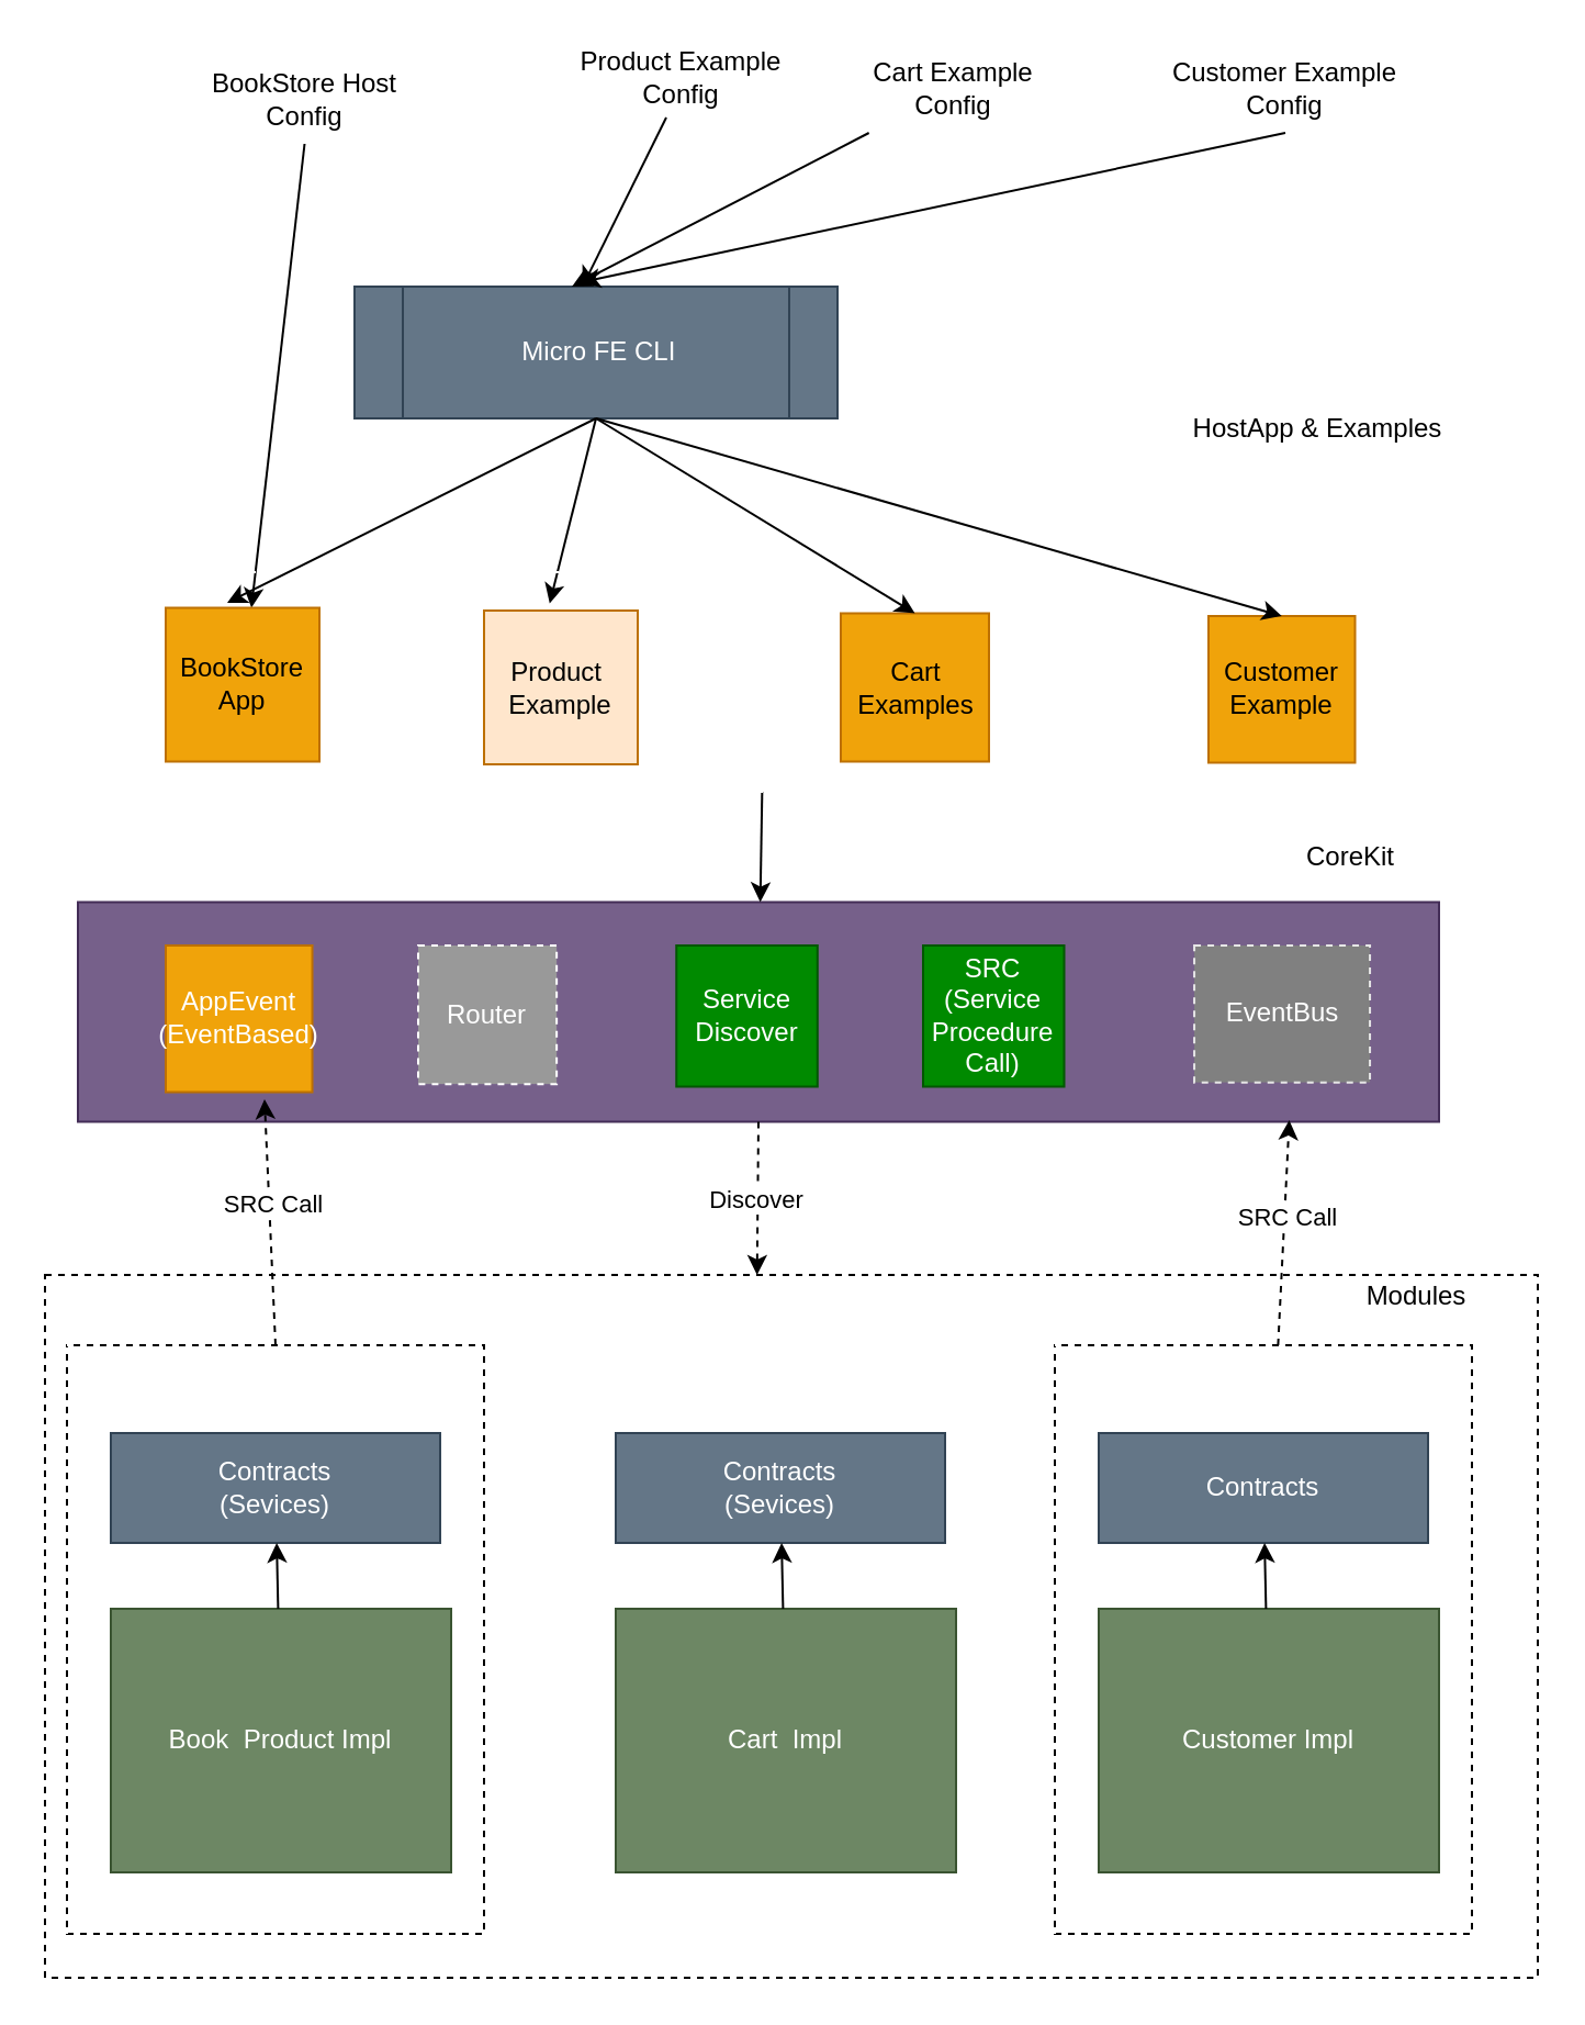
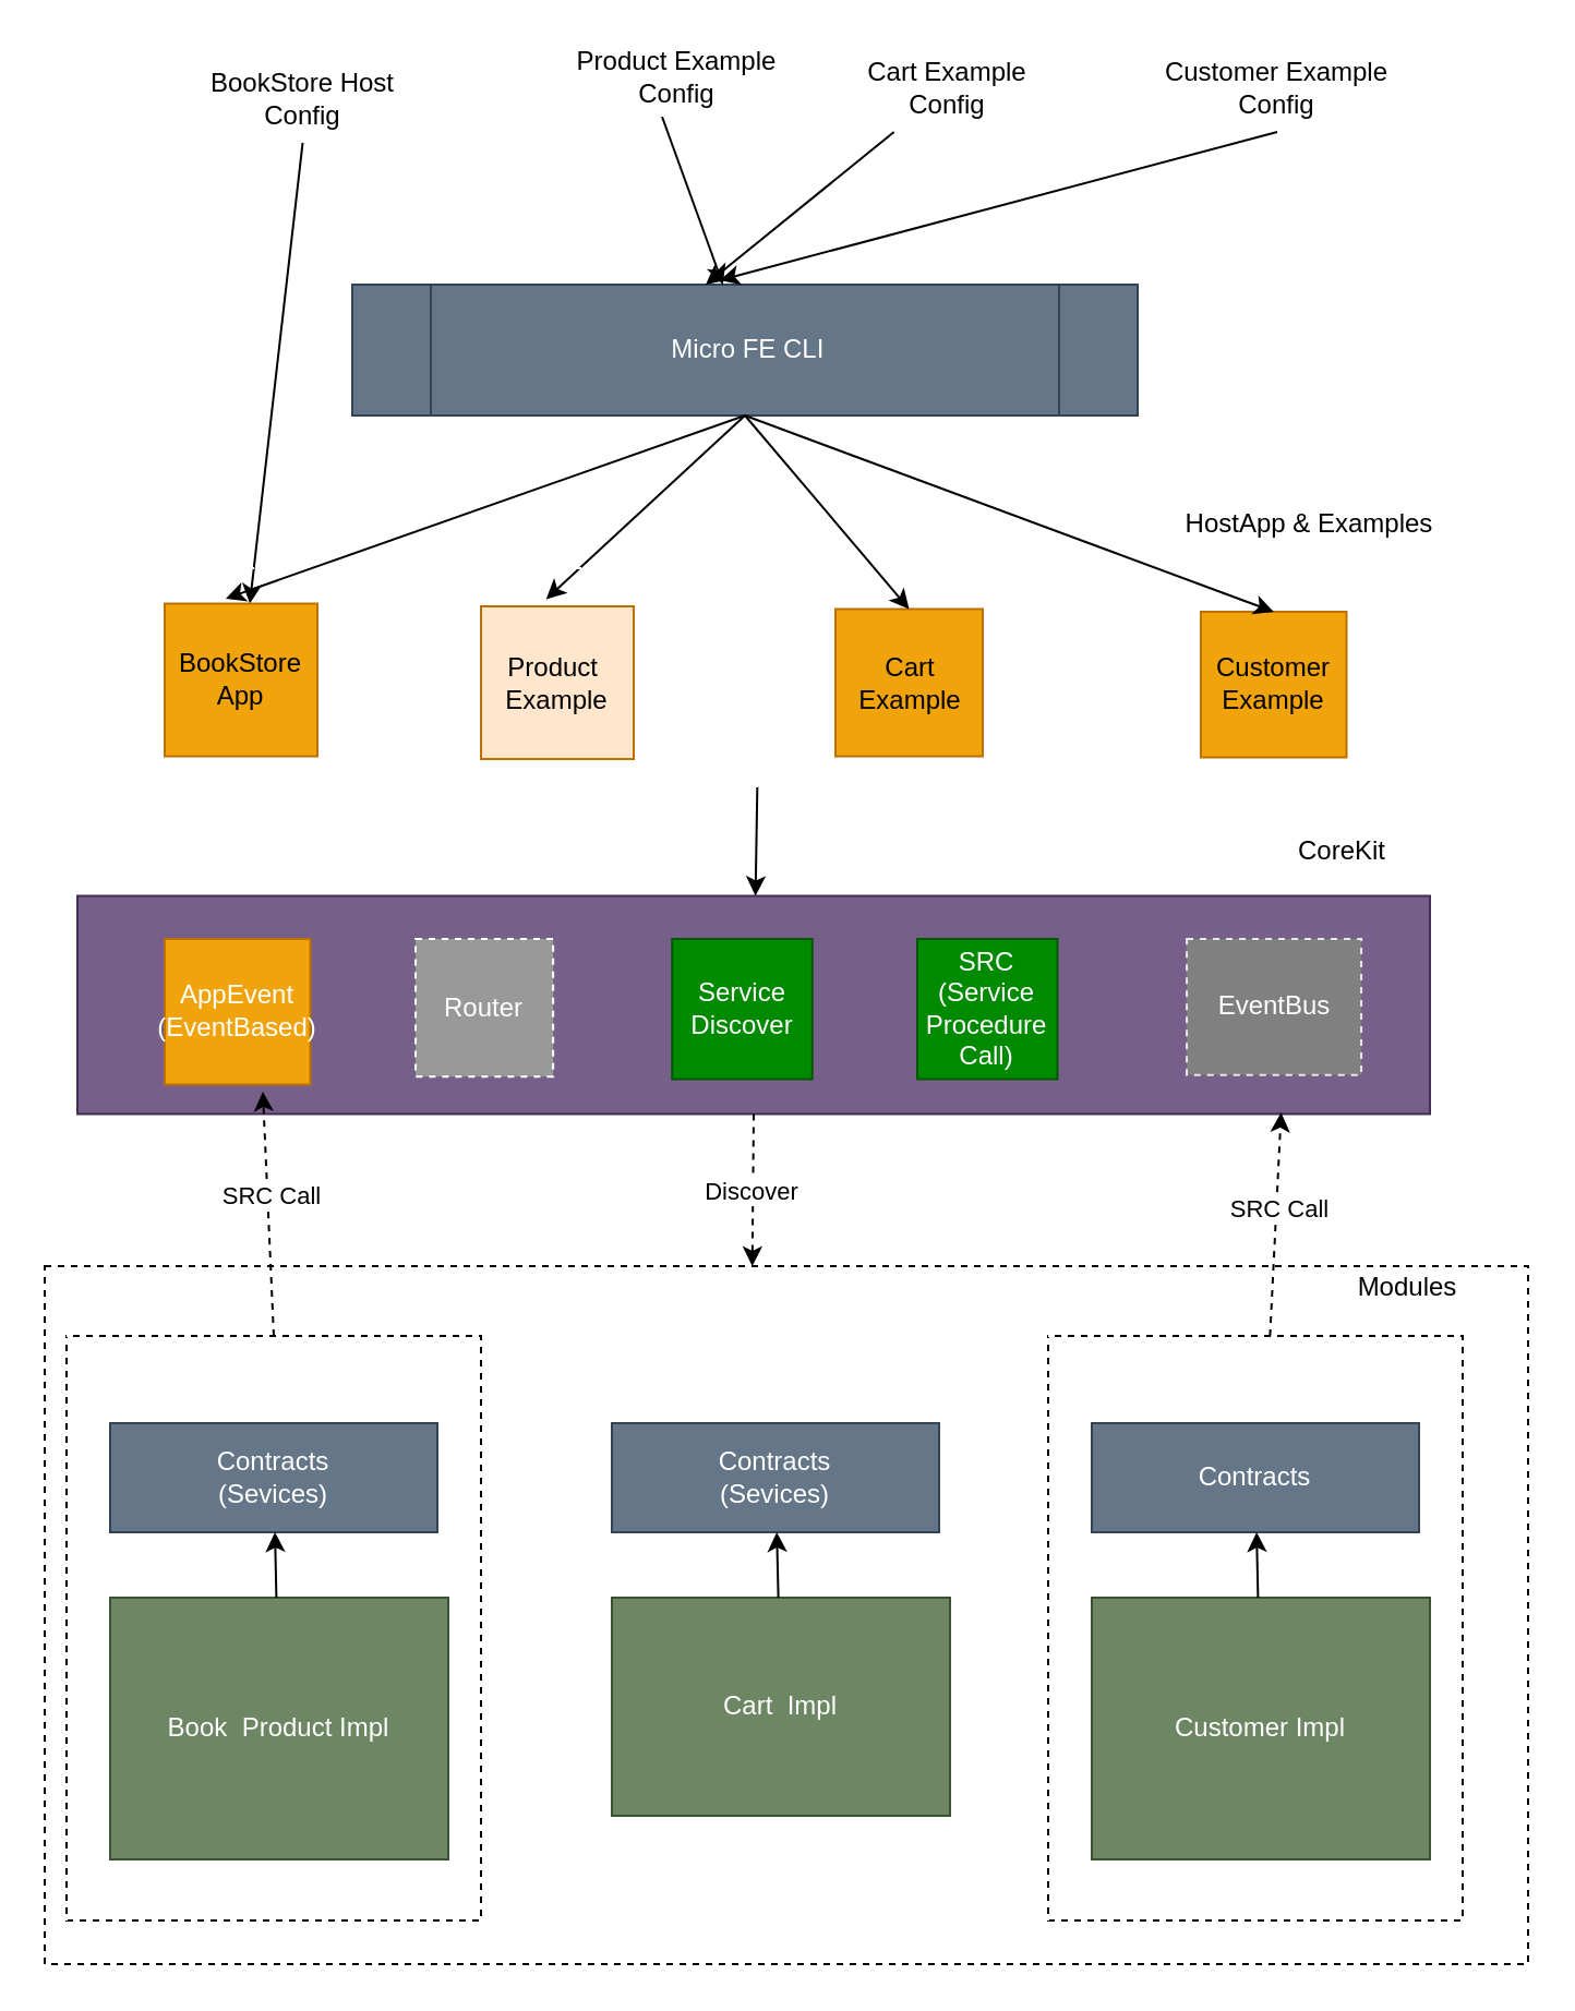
  <mxCell id="0" />
  <mxCell id="1" parent="0" />
  <mxCell id="2" value="" style="rounded=0;whiteSpace=wrap;html=1;fillColor=none;dashed=1;" parent="1" vertex="1"><mxGeometry x="20" y="580" width="680" height="320" as="geometry" /></mxCell>
  <mxCell id="3" value="" style="rounded=0;whiteSpace=wrap;html=1;strokeColor=#432D57;fillColor=#76608a;fontColor=#ffffff;" parent="1" vertex="1"><mxGeometry x="35" y="410.25" width="620" height="100" as="geometry" /></mxCell>
  <mxCell id="4" value="&lt;font color=&quot;#ffffff&quot;&gt;AppEvent&lt;br&gt;(EventBased)&lt;br&gt;&lt;/font&gt;" style="whiteSpace=wrap;html=1;aspect=fixed;fillColor=#f0a30a;strokeColor=#BD7000;fontColor=#000000;" parent="1" vertex="1"><mxGeometry x="75" y="430" width="66.75" height="66.75" as="geometry" /></mxCell>
  <mxCell id="5" value="" style="edgeStyle=none;html=1;entryX=0.427;entryY=-0.047;entryDx=0;entryDy=0;entryPerimeter=0;exitX=0.5;exitY=1;exitDx=0;exitDy=0;" parent="1" source="6" target="16" edge="1"><mxGeometry relative="1" as="geometry"><mxPoint x="370" y="350" as="targetPoint" /></mxGeometry></mxCell>
- <mxCell id="6" value="&amp;nbsp;Micro FE CLI" style="shape=process;whiteSpace=wrap;html=1;backgroundOutline=1;fillColor=#647687;strokeColor=#314354;fontColor=#ffffff;" parent="1" vertex="1"><mxGeometry x="161" y="130" width="220" height="60" as="geometry" /></mxCell>
+ <mxCell id="6" value="&amp;nbsp;Micro FE CLI" style="shape=process;whiteSpace=wrap;html=1;backgroundOutline=1;fillColor=#647687;strokeColor=#314354;fontColor=#ffffff;" parent="1" vertex="1"><mxGeometry x="161" y="130" width="360" height="60" as="geometry" /></mxCell>
  <mxCell id="7" value="Product Example&lt;br&gt;Config" style="text;html=1;strokeColor=none;fillColor=none;align=center;verticalAlign=middle;whiteSpace=wrap;rounded=0;" parent="1" vertex="1"><mxGeometry x="260" y="20" width="100" height="30" as="geometry" /></mxCell>
  <mxCell id="8" value="" style="endArrow=classic;html=1;exitX=0.5;exitY=1;exitDx=0;exitDy=0;" parent="1" source="20" target="15" edge="1"><mxGeometry width="50" height="50" relative="1" as="geometry"><mxPoint x="380" y="60" as="sourcePoint" /><mxPoint x="370" y="130" as="targetPoint" /></mxGeometry></mxCell>
  <mxCell id="9" value="&lt;font color=&quot;#ffffff&quot;&gt;&amp;nbsp;Service&amp;nbsp;&lt;br&gt;Discover&lt;br&gt;&lt;/font&gt;" style="whiteSpace=wrap;html=1;aspect=fixed;fillColor=#008a00;strokeColor=#005700;fontColor=#ffffff;" parent="1" vertex="1"><mxGeometry x="307.63" y="430" width="64.25" height="64.25" as="geometry" /></mxCell>
  <mxCell id="10" value="&lt;font color=&quot;#ffffff&quot;&gt;SRC&lt;br&gt;(Service Procedure&lt;br&gt;Call)&lt;br&gt;&lt;/font&gt;" style="whiteSpace=wrap;html=1;aspect=fixed;fillColor=#008a00;strokeColor=#005700;fontColor=#ffffff;" parent="1" vertex="1"><mxGeometry x="420" y="430" width="64.25" height="64.25" as="geometry" /></mxCell>
  <mxCell id="11" value="" style="edgeStyle=none;html=1;" parent="1" source="12" target="3" edge="1"><mxGeometry relative="1" as="geometry" /></mxCell>
  <mxCell id="12" value="" style="rounded=0;whiteSpace=wrap;html=1;strokeColor=#FFFFFF;fillColor=none;fontColor=#ffffff;gradientColor=#ffffff;dashed=1;" parent="1" vertex="1"><mxGeometry x="35" y="260" width="625" height="100" as="geometry" /></mxCell>
  <mxCell id="13" value="&lt;font color=&quot;#ffffff&quot;&gt;Router&lt;br&gt;&lt;/font&gt;" style="whiteSpace=wrap;html=1;aspect=fixed;fillColor=#999999;strokeColor=#FFFFFF;dashed=1;" parent="1" vertex="1"><mxGeometry x="190" y="430" width="63.07" height="63.07" as="geometry" /></mxCell>
  <mxCell id="14" value="&lt;font color=&quot;#ffffff&quot;&gt;EventBus&lt;br&gt;&lt;/font&gt;" style="whiteSpace=wrap;html=1;aspect=fixed;fillColor=#808080;strokeColor=#E6E6E6;fontColor=#ffffff;dashed=1;" parent="1" vertex="1"><mxGeometry x="543.53" y="430" width="80" height="62.34" as="geometry" /></mxCell>
  <mxCell id="15" value="BookStore&lt;br&gt;App" style="whiteSpace=wrap;html=1;aspect=fixed;fillColor=#f0a30a;strokeColor=#BD7000;fontColor=#000000;" parent="1" vertex="1"><mxGeometry x="75" y="276.25" width="70" height="70" as="geometry" /></mxCell>
  <mxCell id="16" value="Product&amp;nbsp;&lt;br&gt;Example" style="whiteSpace=wrap;html=1;aspect=fixed;fillColor=#ffe6cc;strokeColor=#BD7000;fontColor=#000000;" parent="1" vertex="1"><mxGeometry x="220" y="277.5" width="70" height="70" as="geometry" /></mxCell>
- <mxCell id="17" value="Cart&lt;br&gt;Examples" style="whiteSpace=wrap;html=1;aspect=fixed;fillColor=#f0a30a;strokeColor=#BD7000;fontColor=#000000;" parent="1" vertex="1"><mxGeometry x="382.5" y="278.75" width="67.5" height="67.5" as="geometry" /></mxCell>
+ <mxCell id="17" value="Cart&lt;br&gt;Example" style="whiteSpace=wrap;html=1;aspect=fixed;fillColor=#f0a30a;strokeColor=#BD7000;fontColor=#000000;" parent="1" vertex="1"><mxGeometry x="382.5" y="278.75" width="67.5" height="67.5" as="geometry" /></mxCell>
  <mxCell id="18" value="Customer&lt;br&gt;Example" style="whiteSpace=wrap;html=1;aspect=fixed;fillColor=#f0a30a;strokeColor=#BD7000;fontColor=#000000;" parent="1" vertex="1"><mxGeometry x="550" y="280" width="66.75" height="66.75" as="geometry" /></mxCell>
- <mxCell id="19" value="HostApp &amp;amp; Examples" style="text;html=1;strokeColor=none;fillColor=none;align=center;verticalAlign=middle;whiteSpace=wrap;rounded=0;" parent="1" vertex="1"><mxGeometry x="540" y="185" width="120" height="20" as="geometry" /></mxCell>
+ <mxCell id="19" value="HostApp &amp;amp; Examples" style="text;html=1;strokeColor=none;fillColor=none;align=center;verticalAlign=middle;whiteSpace=wrap;rounded=0;" parent="1" vertex="1"><mxGeometry x="540" y="230" width="120" height="20" as="geometry" /></mxCell>
  <mxCell id="20" value="BookStore Host&lt;br&gt;Config" style="text;html=1;strokeColor=none;fillColor=none;align=center;verticalAlign=middle;whiteSpace=wrap;rounded=0;" parent="1" vertex="1"><mxGeometry x="70" y="25" width="136.5" height="40" as="geometry" /></mxCell>
  <mxCell id="21" value="" style="endArrow=classic;html=1;entryX=0.4;entryY=-0.033;entryDx=0;entryDy=0;entryPerimeter=0;exitX=0.5;exitY=1;exitDx=0;exitDy=0;" parent="1" source="6" target="15" edge="1"><mxGeometry width="50" height="50" relative="1" as="geometry"><mxPoint x="80" y="200" as="sourcePoint" /><mxPoint x="98.99" y="137" as="targetPoint" /></mxGeometry></mxCell>
  <mxCell id="22" value="" style="edgeStyle=none;html=1;entryX=0.5;entryY=0;entryDx=0;entryDy=0;exitX=0.5;exitY=1;exitDx=0;exitDy=0;" parent="1" source="6" target="17" edge="1"><mxGeometry relative="1" as="geometry"><mxPoint x="272.025" y="278.975" as="targetPoint" /><mxPoint x="350" y="190" as="sourcePoint" /></mxGeometry></mxCell>
  <mxCell id="23" value="" style="edgeStyle=none;html=1;entryX=0.5;entryY=0;entryDx=0;entryDy=0;exitX=0.5;exitY=1;exitDx=0;exitDy=0;" parent="1" source="6" target="18" edge="1"><mxGeometry relative="1" as="geometry"><mxPoint x="425.5" y="282.5" as="targetPoint" /><mxPoint x="360.275" y="210" as="sourcePoint" /></mxGeometry></mxCell>
  <mxCell id="24" value="" style="group;strokeColor=default;" parent="1" vertex="1" connectable="0"><mxGeometry x="30" y="612" width="190" height="268" as="geometry" /></mxCell>
  <mxCell id="25" value="Book&amp;nbsp; Product&amp;nbsp;" style="rounded=0;whiteSpace=wrap;html=1;verticalAlign=top;fillColor=none;strokeColor=#FFFFFF;fontColor=#ffffff;dashed=1;" parent="24" vertex="1"><mxGeometry width="190" height="268" as="geometry" /></mxCell>
  <mxCell id="26" value="Contracts&lt;br&gt;(Sevices)" style="rounded=0;whiteSpace=wrap;html=1;fillColor=#647687;fontColor=#ffffff;strokeColor=#314354;" parent="24" vertex="1"><mxGeometry x="20" y="40" width="150" height="50" as="geometry" /></mxCell>
  <mxCell id="27" value="Book&amp;nbsp; Product Impl" style="rounded=0;whiteSpace=wrap;html=1;fillColor=#6d8764;strokeColor=#3A5431;fontColor=#ffffff;" parent="24" vertex="1"><mxGeometry x="20" y="120" width="155" height="120" as="geometry" /></mxCell>
  <mxCell id="28" value="" style="edgeStyle=none;html=1;endArrow=none;endFill=0;startArrow=classic;startFill=1;" parent="24" source="26" target="27" edge="1"><mxGeometry relative="1" as="geometry" /></mxCell>
  <mxCell id="29" value="" style="group;strokeColor=default;" parent="1" vertex="1" connectable="0"><mxGeometry x="480" y="612" width="190" height="268" as="geometry" /></mxCell>
  <mxCell id="30" value="Customer" style="rounded=0;whiteSpace=wrap;html=1;verticalAlign=top;fillColor=none;strokeColor=#FFFFFF;fontColor=#ffffff;dashed=1;" parent="29" vertex="1"><mxGeometry width="190" height="268" as="geometry" /></mxCell>
  <mxCell id="31" value="Contracts" style="rounded=0;whiteSpace=wrap;html=1;fillColor=#647687;fontColor=#ffffff;strokeColor=#314354;" parent="29" vertex="1"><mxGeometry x="20" y="40" width="150" height="50" as="geometry" /></mxCell>
  <mxCell id="32" value="Customer Impl" style="rounded=0;whiteSpace=wrap;html=1;fillColor=#6d8764;strokeColor=#3A5431;fontColor=#ffffff;" parent="29" vertex="1"><mxGeometry x="20" y="120" width="155" height="120" as="geometry" /></mxCell>
  <mxCell id="33" value="" style="edgeStyle=none;html=1;endArrow=none;endFill=0;startArrow=classic;startFill=1;" parent="29" source="31" target="32" edge="1"><mxGeometry relative="1" as="geometry" /></mxCell>
  <mxCell id="34" value="" style="group" parent="1" vertex="1" connectable="0"><mxGeometry x="260" y="612" width="190" height="268" as="geometry" /></mxCell>
  <mxCell id="35" value="Cart" style="rounded=0;whiteSpace=wrap;html=1;verticalAlign=top;fillColor=none;strokeColor=#FFFFFF;fontColor=#ffffff;" parent="34" vertex="1"><mxGeometry width="190" height="268" as="geometry" /></mxCell>
  <mxCell id="36" value="Contracts&lt;br&gt;(Sevices)" style="rounded=0;whiteSpace=wrap;html=1;fillColor=#647687;fontColor=#ffffff;strokeColor=#314354;" parent="34" vertex="1"><mxGeometry x="20" y="40" width="150" height="50" as="geometry" /></mxCell>
- <mxCell id="37" value="Cart&amp;nbsp; Impl" style="rounded=0;whiteSpace=wrap;html=1;fillColor=#6d8764;strokeColor=#3A5431;fontColor=#ffffff;" parent="34" vertex="1"><mxGeometry x="20" y="120" width="155" height="120" as="geometry" /></mxCell>
+ <mxCell id="37" value="Cart&amp;nbsp; Impl" style="rounded=0;whiteSpace=wrap;html=1;fillColor=#6d8764;strokeColor=#3A5431;fontColor=#ffffff;" parent="34" vertex="1"><mxGeometry x="20" y="120" width="155" height="100" as="geometry" /></mxCell>
  <mxCell id="38" value="" style="edgeStyle=none;html=1;endArrow=none;endFill=0;startArrow=classic;startFill=1;" parent="34" source="36" target="37" edge="1"><mxGeometry relative="1" as="geometry" /></mxCell>
  <mxCell id="39" value="" style="edgeStyle=none;html=1;dashed=1;exitX=0.5;exitY=1;exitDx=0;exitDy=0;entryX=0.477;entryY=0;entryDx=0;entryDy=0;entryPerimeter=0;" parent="1" source="3" target="2" edge="1"><mxGeometry relative="1" as="geometry"><mxPoint x="340" y="500" as="sourcePoint" /><mxPoint x="345" y="580" as="targetPoint" /></mxGeometry></mxCell>
  <mxCell id="40" value="Discover" style="edgeLabel;html=1;align=center;verticalAlign=middle;resizable=0;points=[];" parent="39" vertex="1" connectable="0"><mxGeometry x="0.001" y="-1" relative="1" as="geometry"><mxPoint as="offset" /></mxGeometry></mxCell>
  <mxCell id="41" style="edgeStyle=none;html=1;dashed=1;startArrow=none;startFill=0;endArrow=classic;endFill=1;exitX=0.5;exitY=0;exitDx=0;exitDy=0;" parent="1" source="25" edge="1"><mxGeometry relative="1" as="geometry"><mxPoint x="120" y="500" as="targetPoint" /></mxGeometry></mxCell>
  <mxCell id="42" value="SRC Call" style="edgeLabel;html=1;align=center;verticalAlign=middle;resizable=0;points=[];" parent="41" vertex="1" connectable="0"><mxGeometry x="0.158" y="-1" relative="1" as="geometry"><mxPoint as="offset" /></mxGeometry></mxCell>
  <mxCell id="43" style="edgeStyle=none;html=1;dashed=1;startArrow=none;startFill=0;endArrow=classic;endFill=1;entryX=0.89;entryY=0.993;entryDx=0;entryDy=0;entryPerimeter=0;" parent="1" source="30" target="3" edge="1"><mxGeometry relative="1" as="geometry"><mxPoint x="135" y="622" as="sourcePoint" /><mxPoint x="130" y="510" as="targetPoint" /></mxGeometry></mxCell>
  <mxCell id="44" value="SRC Call" style="edgeLabel;html=1;align=center;verticalAlign=middle;resizable=0;points=[];" parent="43" vertex="1" connectable="0"><mxGeometry x="0.158" y="-1" relative="1" as="geometry"><mxPoint as="offset" /></mxGeometry></mxCell>
  <mxCell id="45" value="Cart Example&lt;br&gt;Config" style="text;html=1;strokeColor=none;fillColor=none;align=center;verticalAlign=middle;whiteSpace=wrap;rounded=0;" parent="1" vertex="1"><mxGeometry x="388" y="20" width="92" height="40" as="geometry" /></mxCell>
  <mxCell id="46" value="Customer Example&lt;br&gt;Config" style="text;html=1;strokeColor=none;fillColor=none;align=center;verticalAlign=middle;whiteSpace=wrap;rounded=0;" parent="1" vertex="1"><mxGeometry x="530" y="20" width="110" height="40" as="geometry" /></mxCell>
  <mxCell id="47" value="" style="endArrow=classic;html=1;exitX=0.43;exitY=1.1;exitDx=0;exitDy=0;exitPerimeter=0;entryX=0.472;entryY=0;entryDx=0;entryDy=0;entryPerimeter=0;" parent="1" source="7" target="6" edge="1"><mxGeometry width="50" height="50" relative="1" as="geometry"><mxPoint x="116.75" y="80" as="sourcePoint" /><mxPoint x="350" y="130" as="targetPoint" /></mxGeometry></mxCell>
  <mxCell id="48" value="" style="endArrow=classic;html=1;entryX=0.45;entryY=0;entryDx=0;entryDy=0;entryPerimeter=0;" parent="1" source="45" target="6" edge="1"><mxGeometry width="50" height="50" relative="1" as="geometry"><mxPoint x="293" y="73" as="sourcePoint" /><mxPoint x="353.093" y="140" as="targetPoint" /></mxGeometry></mxCell>
  <mxCell id="49" value="" style="endArrow=classic;html=1;entryX=0.468;entryY=-0.033;entryDx=0;entryDy=0;entryPerimeter=0;exitX=0.5;exitY=1;exitDx=0;exitDy=0;" parent="1" source="46" target="6" edge="1"><mxGeometry width="50" height="50" relative="1" as="geometry"><mxPoint x="425.333" y="70" as="sourcePoint" /><mxPoint x="360" y="140" as="targetPoint" /></mxGeometry></mxCell>
  <mxCell id="50" value="CoreKit" style="text;html=1;strokeColor=none;fillColor=none;align=center;verticalAlign=middle;whiteSpace=wrap;rounded=0;" parent="1" vertex="1"><mxGeometry x="560" y="380" width="110" height="20" as="geometry" /></mxCell>
  <mxCell id="51" value="Modules" style="text;html=1;strokeColor=none;fillColor=none;align=center;verticalAlign=middle;whiteSpace=wrap;rounded=0;" parent="1" vertex="1"><mxGeometry x="590" y="580" width="110" height="20" as="geometry" /></mxCell>
